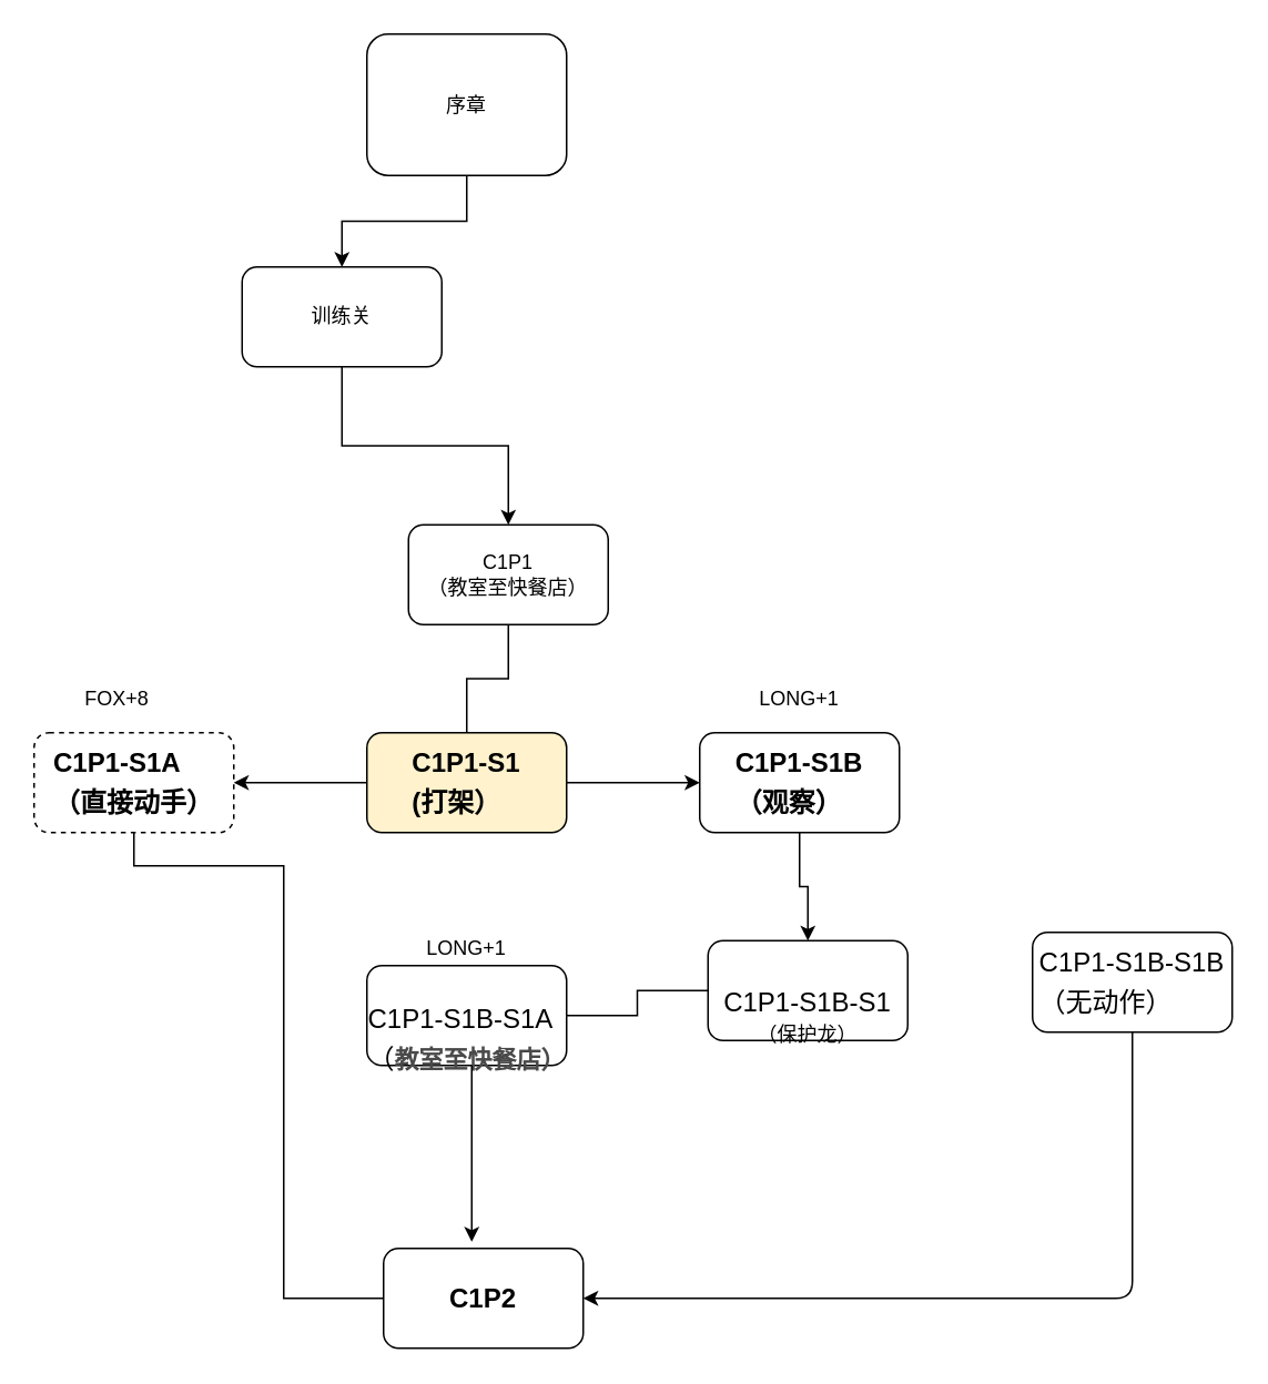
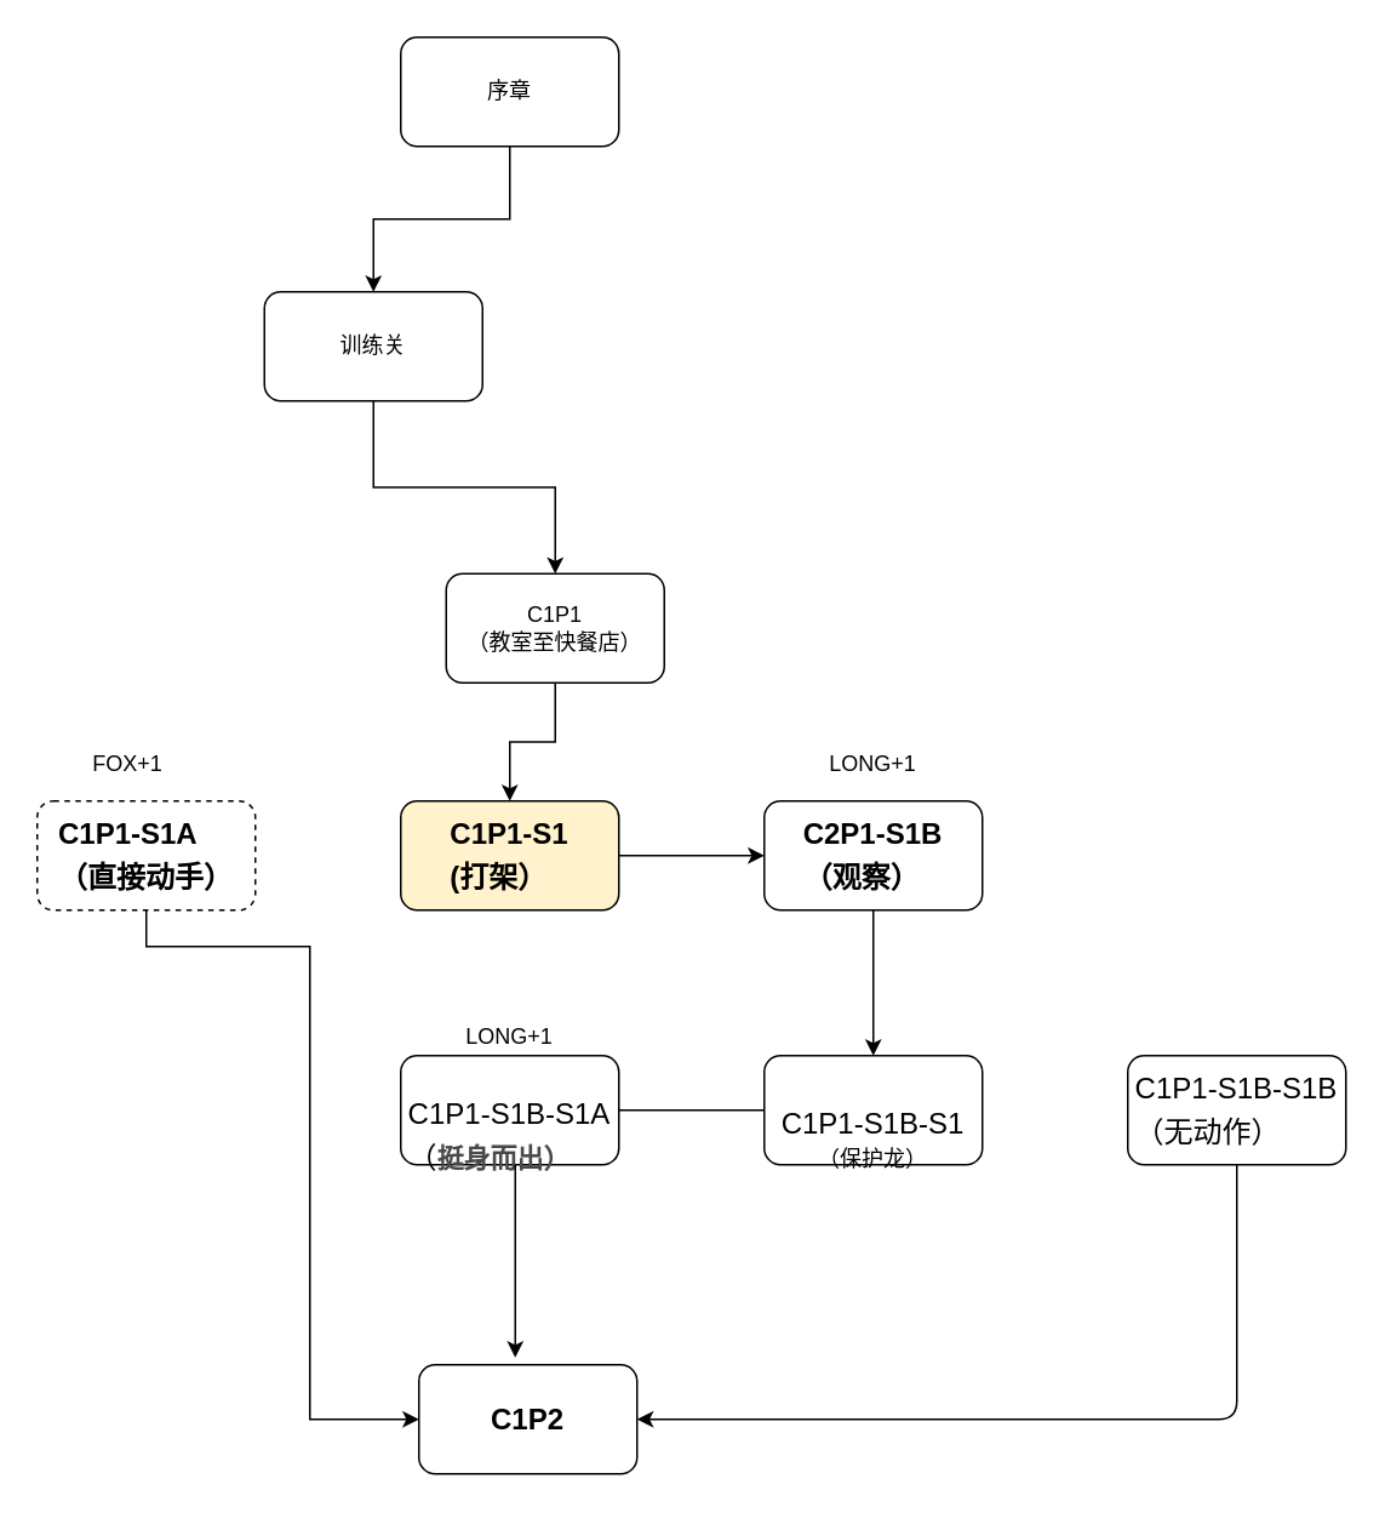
  <mxCell id="0" />
  <mxCell id="1" parent="0" />
  <mxCell id="2" value="" style="edgeStyle=orthogonalEdgeStyle;rounded=0;orthogonalLoop=1;jettySize=auto;html=1;" parent="1" source="3" target="5" edge="1"><mxGeometry relative="1" as="geometry" /></mxCell>
- <mxCell id="3" value="序章" style="rounded=1;whiteSpace=wrap;html=1;" parent="1" vertex="1"><mxGeometry x="220" y="20" width="120" height="85" as="geometry" /></mxCell>
+ <mxCell id="3" value="序章" style="rounded=1;whiteSpace=wrap;html=1;" parent="1" vertex="1"><mxGeometry x="220" y="20" width="120" height="60" as="geometry" /></mxCell>
  <mxCell id="4" value="" style="edgeStyle=orthogonalEdgeStyle;rounded=0;orthogonalLoop=1;jettySize=auto;html=1;" parent="1" source="5" target="7" edge="1"><mxGeometry relative="1" as="geometry" /></mxCell>
  <mxCell id="5" value="训练关" style="rounded=1;whiteSpace=wrap;html=1;" parent="1" vertex="1"><mxGeometry x="145" y="160" width="120" height="60" as="geometry" /></mxCell>
- <mxCell id="6" value="" style="edgeStyle=orthogonalEdgeStyle;rounded=0;orthogonalLoop=1;jettySize=auto;html=1;endArrow=none;" parent="1" source="7" target="10" edge="1"><mxGeometry relative="1" as="geometry" /></mxCell>
+ <mxCell id="6" value="" style="edgeStyle=orthogonalEdgeStyle;rounded=0;orthogonalLoop=1;jettySize=auto;html=1;" parent="1" source="7" target="10" edge="1"><mxGeometry relative="1" as="geometry" /></mxCell>
  <mxCell id="7" value="C1P1&lt;br&gt;（教室至快餐店）" style="rounded=1;whiteSpace=wrap;html=1;" parent="1" vertex="1"><mxGeometry x="245" y="315" width="120" height="60" as="geometry" /></mxCell>
  <mxCell id="8" value="" style="edgeStyle=orthogonalEdgeStyle;rounded=0;orthogonalLoop=1;jettySize=auto;html=1;" parent="1" source="10" target="15" edge="1"><mxGeometry relative="1" as="geometry" /></mxCell>
- <mxCell id="9" value="" style="edgeStyle=orthogonalEdgeStyle;rounded=0;orthogonalLoop=1;jettySize=auto;html=1;" parent="1" source="10" target="12" edge="1"><mxGeometry relative="1" as="geometry" /></mxCell>
  <mxCell id="10" value="&lt;span&gt;&lt;div align=&quot;left&quot; class=&quot;ql-align-left ql-long-9303817&quot; style=&quot;line-height: 150% ; text-align: left ; font-size: 12pt&quot;&gt;&lt;strong class=&quot;ql-author-9303817&quot;&gt;C1P1-S1&lt;/strong&gt;&lt;/div&gt;&lt;div align=&quot;left&quot; class=&quot;ql-align-left ql-long-9303817&quot; style=&quot;line-height: 150% ; text-align: left ; font-size: 12pt&quot;&gt;&lt;strong class=&quot;ql-author-9303817&quot;&gt;(打架）&lt;/strong&gt;&lt;/div&gt;&lt;/span&gt;" style="rounded=1;whiteSpace=wrap;html=1;fillColor=#fff2cc;" parent="1" vertex="1"><mxGeometry x="220" y="440" width="120" height="60" as="geometry" /></mxCell>
- <mxCell id="11" value="" style="edgeStyle=orthogonalEdgeStyle;rounded=0;orthogonalLoop=1;jettySize=auto;html=1;endArrow=none;" parent="1" source="12" target="13" edge="1"><mxGeometry relative="1" as="geometry"><Array as="points"><mxPoint x="80" y="520" /><mxPoint x="170" y="520" /><mxPoint x="170" y="780" /></Array></mxGeometry></mxCell>
+ <mxCell id="11" value="" style="edgeStyle=orthogonalEdgeStyle;rounded=0;orthogonalLoop=1;jettySize=auto;html=1;" parent="1" source="12" target="13" edge="1"><mxGeometry relative="1" as="geometry"><Array as="points"><mxPoint x="80" y="520" /><mxPoint x="170" y="520" /><mxPoint x="170" y="780" /></Array></mxGeometry></mxCell>
  <mxCell id="12" value="&lt;span&gt;&lt;div align=&quot;left&quot; class=&quot;ql-align-left ql-long-9303817&quot; style=&quot;line-height: 150% ; text-align: left ; font-size: 12pt&quot;&gt;&lt;strong class=&quot;ql-author-9303817&quot;&gt;C1P1-S1A&lt;/strong&gt;&lt;/div&gt;&lt;div align=&quot;left&quot; class=&quot;ql-align-left ql-long-9303817&quot; style=&quot;line-height: 150% ; text-align: left ; font-size: 12pt&quot;&gt;&lt;strong class=&quot;ql-author-9303817&quot;&gt;（直接动手&lt;/strong&gt;&lt;strong class=&quot;ql-author-9303817&quot; style=&quot;font-size: 12pt&quot;&gt;）&lt;/strong&gt;&lt;/div&gt;&lt;/span&gt;" style="rounded=1;whiteSpace=wrap;html=1;dashed=1;" parent="1" vertex="1"><mxGeometry x="20" y="440" width="120" height="60" as="geometry" /></mxCell>
  <mxCell id="13" value="&lt;span&gt;&lt;div align=&quot;left&quot; class=&quot;ql-align-left ql-long-9303817&quot; style=&quot;line-height: 150% ; text-align: left ; font-size: 12pt&quot;&gt;&lt;strong class=&quot;ql-author-9303817&quot;&gt;C1P2&lt;/strong&gt;&lt;/div&gt;&lt;/span&gt;" style="rounded=1;whiteSpace=wrap;html=1;" parent="1" vertex="1"><mxGeometry x="230" y="750" width="120" height="60" as="geometry" /></mxCell>
  <mxCell id="14" value="" style="edgeStyle=orthogonalEdgeStyle;rounded=0;orthogonalLoop=1;jettySize=auto;html=1;" parent="1" source="15" target="17" edge="1"><mxGeometry relative="1" as="geometry" /></mxCell>
- <mxCell id="15" value="&lt;span&gt;&lt;div align=&quot;left&quot; class=&quot;ql-align-left ql-long-9303817&quot; style=&quot;line-height: 150% ; text-align: left ; font-size: 12pt&quot;&gt;&lt;strong class=&quot;ql-author-9303817&quot;&gt;C1P1-S1B&lt;/strong&gt;&lt;/div&gt;&lt;div align=&quot;left&quot; class=&quot;ql-align-left ql-long-9303817&quot; style=&quot;line-height: 150% ; text-align: left ; font-size: 12pt&quot;&gt;&lt;strong class=&quot;ql-author-9303817&quot;&gt;（观察）&lt;/strong&gt;&lt;/div&gt;&lt;/span&gt;" style="rounded=1;whiteSpace=wrap;html=1;" parent="1" vertex="1"><mxGeometry x="420" y="440" width="120" height="60" as="geometry" /></mxCell>
+ <mxCell id="15" value="&lt;span&gt;&lt;div align=&quot;left&quot; class=&quot;ql-align-left ql-long-9303817&quot; style=&quot;line-height: 150% ; text-align: left ; font-size: 12pt&quot;&gt;&lt;strong class=&quot;ql-author-9303817&quot;&gt;C2P1-S1B&lt;/strong&gt;&lt;/div&gt;&lt;div align=&quot;left&quot; class=&quot;ql-align-left ql-long-9303817&quot; style=&quot;line-height: 150% ; text-align: left ; font-size: 12pt&quot;&gt;&lt;strong class=&quot;ql-author-9303817&quot;&gt;（观察）&lt;/strong&gt;&lt;/div&gt;&lt;/span&gt;" style="rounded=1;whiteSpace=wrap;html=1;" parent="1" vertex="1"><mxGeometry x="420" y="440" width="120" height="60" as="geometry" /></mxCell>
  <mxCell id="16" value="" style="edgeStyle=orthogonalEdgeStyle;rounded=0;orthogonalLoop=1;jettySize=auto;html=1;endArrow=none;" parent="1" source="17" target="19" edge="1"><mxGeometry relative="1" as="geometry" /></mxCell>
- <mxCell id="17" value="&lt;br&gt;&lt;br&gt;&lt;span&gt;&lt;div align=&quot;left&quot; class=&quot;ql-align-left ql-long-9303817&quot; style=&quot;line-height: 150% ; text-align: left ; font-size: 12pt&quot;&gt;&lt;span class=&quot;ql-author-9303817&quot;&gt;C1P1-S1B-S1&lt;/span&gt;&lt;/div&gt;&lt;/span&gt;（保护龙）&lt;br&gt;" style="rounded=1;whiteSpace=wrap;html=1;" parent="1" vertex="1"><mxGeometry x="425" y="565" width="120" height="60" as="geometry" /></mxCell>
- <mxCell id="18" value="&lt;span&gt;&lt;div align=&quot;left&quot; class=&quot;ql-align-left ql-long-9303817&quot; style=&quot;line-height: 150% ; text-align: left ; font-size: 12pt&quot;&gt;&lt;span class=&quot;ql-author-9303817&quot;&gt;C1P1-S1B-S1B&lt;/span&gt;&lt;/div&gt;&lt;div align=&quot;left&quot; class=&quot;ql-align-left ql-long-9303817&quot; style=&quot;line-height: 150% ; text-align: left ; font-size: 12pt&quot;&gt;&lt;span class=&quot;ql-author-9303817&quot;&gt;（无动作）&lt;/span&gt;&lt;/div&gt;&lt;/span&gt;" style="rounded=1;whiteSpace=wrap;html=1;" parent="1" vertex="1"><mxGeometry x="620" y="560" width="120" height="60" as="geometry" /></mxCell>
- <mxCell id="19" value="&lt;br&gt;&lt;br&gt;&lt;span&gt;&lt;div align=&quot;left&quot; class=&quot;ql-align-left ql-long-9303817&quot; style=&quot;line-height: 150% ; text-align: left ; font-size: 12pt&quot;&gt;&lt;span class=&quot;ql-author-9303817&quot;&gt;C1P1-S1B-S1A&lt;/span&gt;&lt;/div&gt;&lt;div align=&quot;left&quot; class=&quot;ql-align-left ql-long-9303817&quot; style=&quot;line-height: 150% ; text-align: left ; font-size: 12pt&quot;&gt;&lt;span class=&quot;ql-author-9303817&quot;&gt;（&lt;/span&gt;&lt;strong class=&quot;ql-author-9390904&quot; style=&quot;color: rgb(73 , 73 , 73) ; font-size: 11pt&quot;&gt;教室至快餐店）&lt;/strong&gt;&lt;/div&gt;&lt;/span&gt;" style="rounded=1;whiteSpace=wrap;html=1;" parent="1" vertex="1"><mxGeometry x="220" y="580" width="120" height="60" as="geometry" /></mxCell>
+ <mxCell id="17" value="&lt;br&gt;&lt;br&gt;&lt;span&gt;&lt;div align=&quot;left&quot; class=&quot;ql-align-left ql-long-9303817&quot; style=&quot;line-height: 150% ; text-align: left ; font-size: 12pt&quot;&gt;&lt;span class=&quot;ql-author-9303817&quot;&gt;C1P1-S1B-S1&lt;/span&gt;&lt;/div&gt;&lt;/span&gt;（保护龙）&lt;br&gt;" style="rounded=1;whiteSpace=wrap;html=1;" parent="1" vertex="1"><mxGeometry x="420" y="580" width="120" height="60" as="geometry" /></mxCell>
+ <mxCell id="18" value="&lt;span&gt;&lt;div align=&quot;left&quot; class=&quot;ql-align-left ql-long-9303817&quot; style=&quot;line-height: 150% ; text-align: left ; font-size: 12pt&quot;&gt;&lt;span class=&quot;ql-author-9303817&quot;&gt;C1P1-S1B-S1B&lt;/span&gt;&lt;/div&gt;&lt;div align=&quot;left&quot; class=&quot;ql-align-left ql-long-9303817&quot; style=&quot;line-height: 150% ; text-align: left ; font-size: 12pt&quot;&gt;&lt;span class=&quot;ql-author-9303817&quot;&gt;（无动作）&lt;/span&gt;&lt;/div&gt;&lt;/span&gt;" style="rounded=1;whiteSpace=wrap;html=1;" parent="1" vertex="1"><mxGeometry x="620" y="580" width="120" height="60" as="geometry" /></mxCell>
+ <mxCell id="19" value="&lt;br&gt;&lt;br&gt;&lt;span&gt;&lt;div align=&quot;left&quot; class=&quot;ql-align-left ql-long-9303817&quot; style=&quot;line-height: 150% ; text-align: left ; font-size: 12pt&quot;&gt;&lt;span class=&quot;ql-author-9303817&quot;&gt;C1P1-S1B-S1A&lt;/span&gt;&lt;/div&gt;&lt;div align=&quot;left&quot; class=&quot;ql-align-left ql-long-9303817&quot; style=&quot;line-height: 150% ; text-align: left ; font-size: 12pt&quot;&gt;&lt;span class=&quot;ql-author-9303817&quot;&gt;（&lt;/span&gt;&lt;strong class=&quot;ql-author-9390904&quot; style=&quot;color: rgb(73 , 73 , 73) ; font-size: 11pt&quot;&gt;挺身而出）&lt;/strong&gt;&lt;/div&gt;&lt;/span&gt;" style="rounded=1;whiteSpace=wrap;html=1;" parent="1" vertex="1"><mxGeometry x="220" y="580" width="120" height="60" as="geometry" /></mxCell>
  <mxCell id="20" value="" style="endArrow=classic;html=1;" parent="1" edge="1"><mxGeometry width="50" height="50" relative="1" as="geometry"><mxPoint x="283" y="640" as="sourcePoint" /><mxPoint x="283" y="746" as="targetPoint" /></mxGeometry></mxCell>
  <mxCell id="21" value="" style="endArrow=classic;html=1;exitX=0.5;exitY=1;exitDx=0;exitDy=0;entryX=1;entryY=0.5;entryDx=0;entryDy=0;" parent="1" source="18" target="13" edge="1"><mxGeometry width="50" height="50" relative="1" as="geometry"><mxPoint x="270" y="780" as="sourcePoint" /><mxPoint x="320" y="730" as="targetPoint" /><Array as="points"><mxPoint x="680" y="780" /></Array></mxGeometry></mxCell>
- <mxCell id="22" value="FOX+8" style="text;html=1;strokeColor=none;fillColor=none;align=center;verticalAlign=middle;whiteSpace=wrap;rounded=0;" parent="1" vertex="1"><mxGeometry x="50" y="410" width="40" height="20" as="geometry" /></mxCell>
+ <mxCell id="22" value="FOX+1" style="text;html=1;strokeColor=none;fillColor=none;align=center;verticalAlign=middle;whiteSpace=wrap;rounded=0;" parent="1" vertex="1"><mxGeometry x="50" y="410" width="40" height="20" as="geometry" /></mxCell>
  <mxCell id="23" value="LONG+1" style="text;html=1;strokeColor=none;fillColor=none;align=center;verticalAlign=middle;whiteSpace=wrap;rounded=0;" parent="1" vertex="1"><mxGeometry x="460" y="410" width="40" height="20" as="geometry" /></mxCell>
  <mxCell id="24" value="LONG+1" style="text;html=1;strokeColor=none;fillColor=none;align=center;verticalAlign=middle;whiteSpace=wrap;rounded=0;" parent="1" vertex="1"><mxGeometry x="260" y="560" width="40" height="20" as="geometry" /></mxCell>
